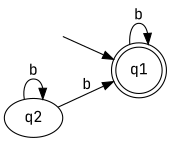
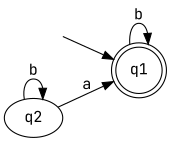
  digraph {
    fontname="JetBrains Mono"
    rankdir=LR
    node [fontname="JetBrains Mono"]
    edge [fontname="JetBrains Mono"]
    "" [shape=none]
    q1 [shape=doublecircle]
    q2
    "" -> q1
    q1 -> q1 [label=b]
-   q2 -> q1 [label=b]
+   q2 -> q1 [label=a]
    q2 -> q2 [label=b]
  }
